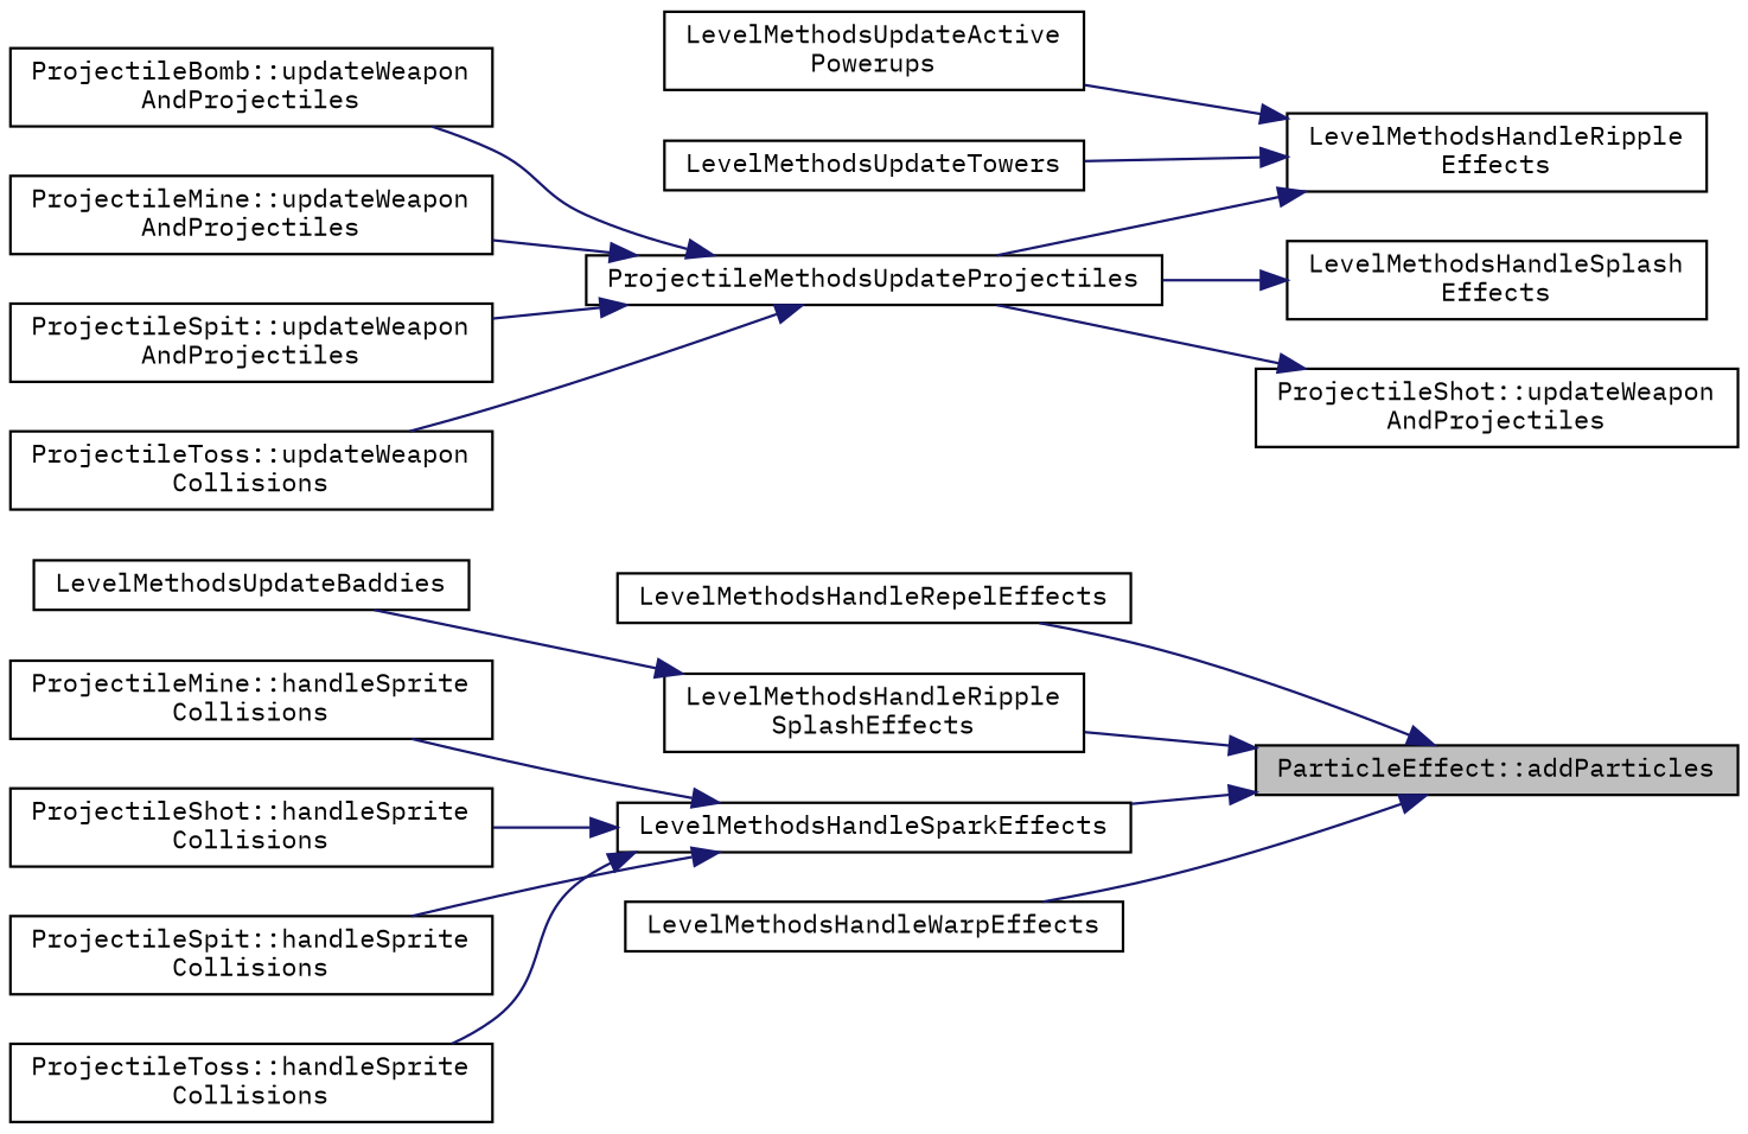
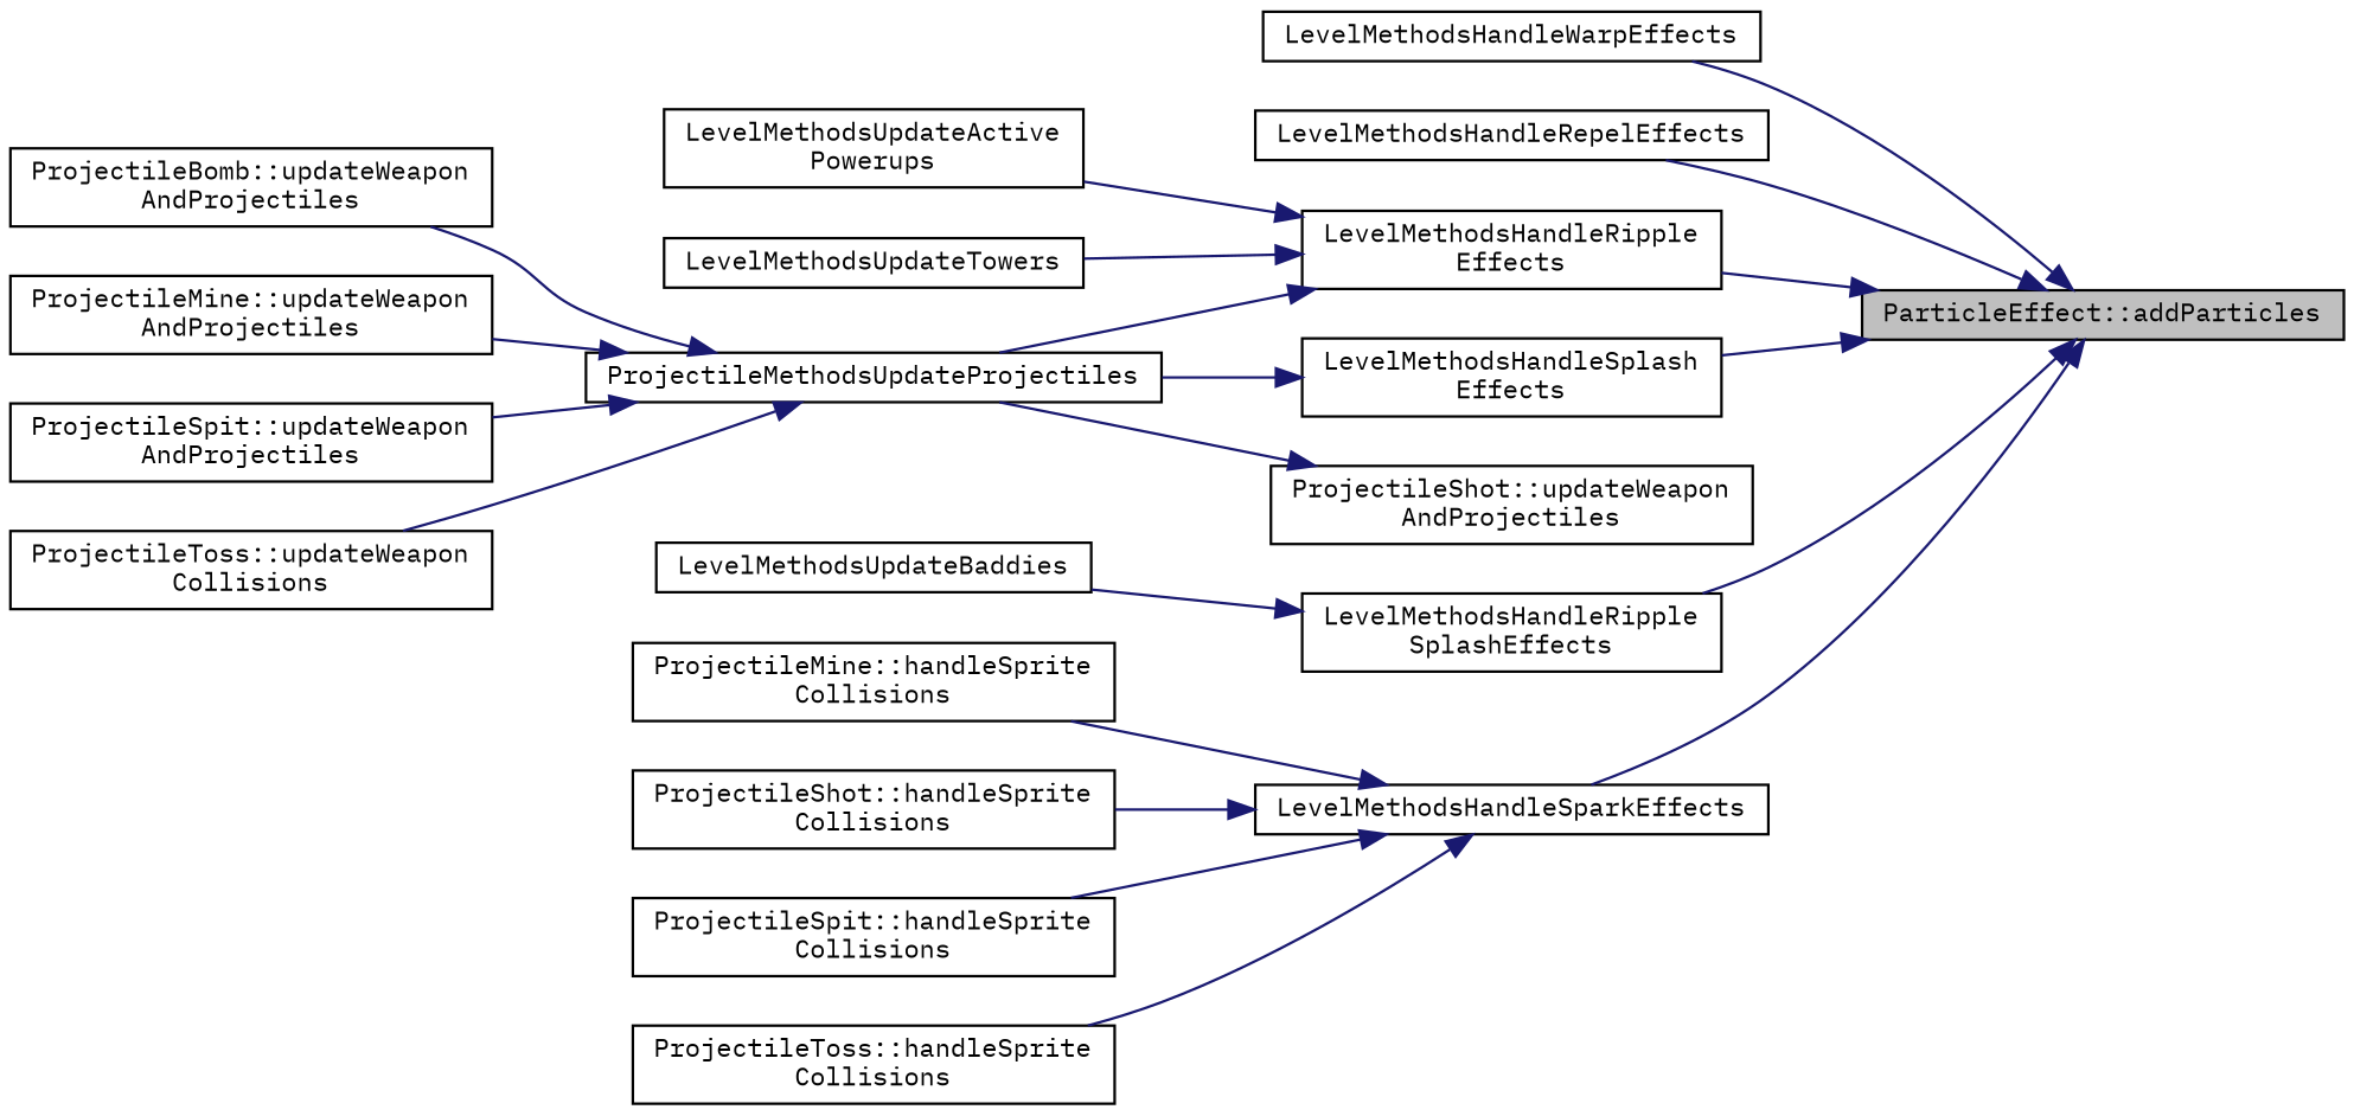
  digraph {
    fontname="IBM Plex Mono"
    rankdir=RL
    node [color=black fillcolor=white fontname="IBM Plex Mono" fontsize=10 shape=record style=filled]
    edge [color=midnightblue dir=back fontname="IBM Plex Mono" fontsize=10 labelfontname=Helvetica labelfontsize=10 style=solid]
    n1 [fillcolor=grey75 fontcolor=black height=0.2 label="ParticleEffect::addParticles" width=0.4]
    n2 [height=0.2 label=LevelMethodsHandleRepelEffects width=0.4]
    n3 [height=0.2 label="LevelMethodsHandleRipple\lEffects" width=0.4]
    n4 [height=0.2 label="LevelMethodsHandleRipple\lSplashEffects" width=0.4]
    n5 [height=0.2 label=LevelMethodsHandleSparkEffects width=0.4]
    n6 [height=0.2 label="LevelMethodsHandleSplash\lEffects" width=0.4]
    n7 [height=0.2 label=LevelMethodsHandleWarpEffects width=0.4]
    n8 [height=0.2 label="LevelMethodsUpdateActive\lPowerups" width=0.4]
    n9 [height=0.2 label=LevelMethodsUpdateTowers width=0.4]
    n10 [height=0.2 label=ProjectileMethodsUpdateProjectiles width=0.4]
    n11 [height=0.2 label=LevelMethodsUpdateBaddies width=0.4]
    n12 [height=0.2 label="ProjectileMine::handleSprite\lCollisions" width=0.4]
    n13 [height=0.2 label="ProjectileShot::handleSprite\lCollisions" width=0.4]
    n14 [height=0.2 label="ProjectileSpit::handleSprite\lCollisions" width=0.4]
    n15 [height=0.2 label="ProjectileToss::handleSprite\lCollisions" width=0.4]
    n16 [height=0.2 label="ProjectileBomb::updateWeapon\lAndProjectiles" width=0.4]
    n17 [height=0.2 label="ProjectileMine::updateWeapon\lAndProjectiles" width=0.4]
    n18 [height=0.2 label="ProjectileSpit::updateWeapon\lAndProjectiles" width=0.4]
    n19 [height=0.2 label="ProjectileToss::updateWeapon\lCollisions" width=0.4]
    n20 [height=0.2 label="ProjectileShot::updateWeapon\lAndProjectiles" width=0.4]
    n1 -> n2
+   n1 -> n3
    n1 -> n4
    n1 -> n5
+   n1 -> n6
    n1 -> n7
    n3 -> n8
    n3 -> n9
    n3 -> n10
    n4 -> n11
    n5 -> n12
    n5 -> n13
    n5 -> n14
    n5 -> n15
    n6 -> n10
    n10 -> n16
    n10 -> n17
    n10 -> n18
    n10 -> n19
    n20 -> n10
  }
